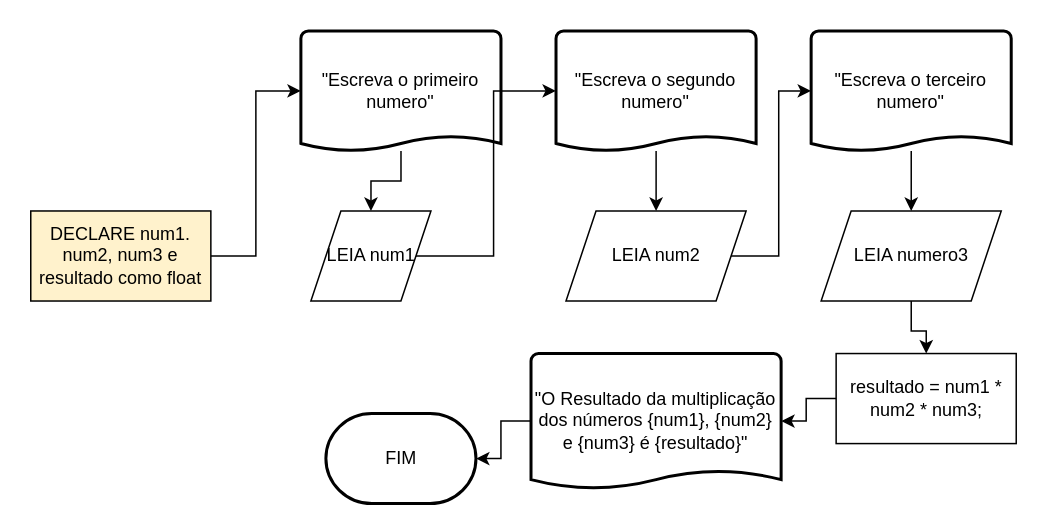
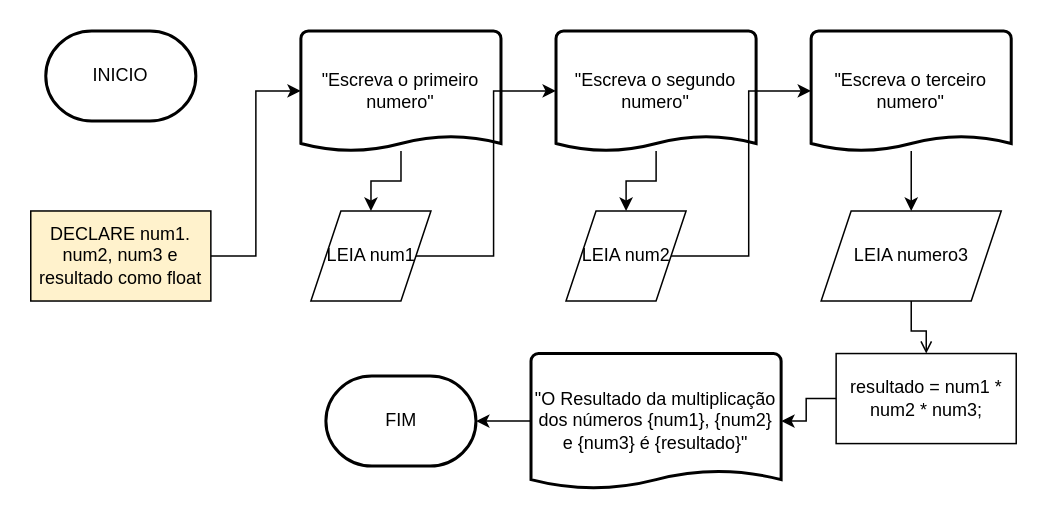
  <mxCell id="0" />
  <mxCell id="1" parent="0" />
+ <mxCell id="2" value="INICIO" style="strokeWidth=2;html=1;shape=mxgraph.flowchart.terminator;whiteSpace=wrap;" vertex="1" parent="1"><mxGeometry x="30" y="20" width="100" height="60" as="geometry" /></mxCell>
  <mxCell id="3" value="" style="edgeStyle=orthogonalEdgeStyle;rounded=0;orthogonalLoop=1;jettySize=auto;html=1;" edge="1" parent="1" source="4" target="8"><mxGeometry relative="1" as="geometry" /></mxCell>
  <mxCell id="4" value="&quot;Escreva o primeiro numero&quot;" style="strokeWidth=2;html=1;shape=mxgraph.flowchart.document2;whiteSpace=wrap;size=0.125;" vertex="1" parent="1"><mxGeometry x="200" y="20" width="133.33" height="80" as="geometry" /></mxCell>
  <mxCell id="5" style="edgeStyle=orthogonalEdgeStyle;rounded=0;orthogonalLoop=1;jettySize=auto;html=1;exitX=1;exitY=0.5;exitDx=0;exitDy=0;entryX=0;entryY=0.5;entryDx=0;entryDy=0;entryPerimeter=0;" edge="1" parent="1" source="6" target="4"><mxGeometry relative="1" as="geometry" /></mxCell>
  <mxCell id="6" value="DECLARE num1. num2, num3 e resultado como float" style="rounded=0;whiteSpace=wrap;html=1;fillColor=#fff2cc;" vertex="1" parent="1"><mxGeometry x="20" y="140" width="120" height="60" as="geometry" /></mxCell>
  <mxCell id="7" style="edgeStyle=orthogonalEdgeStyle;rounded=0;orthogonalLoop=1;jettySize=auto;html=1;entryX=0;entryY=0.5;entryDx=0;entryDy=0;entryPerimeter=0;" edge="1" parent="1" source="8" target="10"><mxGeometry relative="1" as="geometry" /></mxCell>
  <mxCell id="8" value="LEIA num1" style="shape=parallelogram;perimeter=parallelogramPerimeter;whiteSpace=wrap;html=1;fixedSize=1;" vertex="1" parent="1"><mxGeometry x="206.66" y="140" width="80" height="60" as="geometry" /></mxCell>
  <mxCell id="9" value="" style="edgeStyle=orthogonalEdgeStyle;rounded=0;orthogonalLoop=1;jettySize=auto;html=1;" edge="1" parent="1" source="10" target="12"><mxGeometry relative="1" as="geometry" /></mxCell>
  <mxCell id="10" value="&quot;Escreva o segundo numero&quot;" style="strokeWidth=2;html=1;shape=mxgraph.flowchart.document2;whiteSpace=wrap;size=0.125;" vertex="1" parent="1"><mxGeometry x="370" y="20" width="133.33" height="80" as="geometry" /></mxCell>
  <mxCell id="11" style="edgeStyle=orthogonalEdgeStyle;rounded=0;orthogonalLoop=1;jettySize=auto;html=1;entryX=0;entryY=0.5;entryDx=0;entryDy=0;entryPerimeter=0;" edge="1" parent="1" source="12" target="14"><mxGeometry relative="1" as="geometry" /></mxCell>
- <mxCell id="12" value="LEIA num2" style="shape=parallelogram;perimeter=parallelogramPerimeter;whiteSpace=wrap;html=1;fixedSize=1;" vertex="1" parent="1"><mxGeometry x="376.66" y="140" width="120" height="60" as="geometry" /></mxCell>
+ <mxCell id="12" value="LEIA num2" style="shape=parallelogram;perimeter=parallelogramPerimeter;whiteSpace=wrap;html=1;fixedSize=1;" vertex="1" parent="1"><mxGeometry x="376.66" y="140" width="80" height="60" as="geometry" /></mxCell>
  <mxCell id="13" value="" style="edgeStyle=orthogonalEdgeStyle;rounded=0;orthogonalLoop=1;jettySize=auto;html=1;" edge="1" parent="1" source="14" target="16"><mxGeometry relative="1" as="geometry" /></mxCell>
  <mxCell id="14" value="&quot;Escreva o terceiro numero&quot;" style="strokeWidth=2;html=1;shape=mxgraph.flowchart.document2;whiteSpace=wrap;size=0.125;" vertex="1" parent="1"><mxGeometry x="540" y="20" width="133.33" height="80" as="geometry" /></mxCell>
- <mxCell id="15" value="" style="edgeStyle=orthogonalEdgeStyle;rounded=0;orthogonalLoop=1;jettySize=auto;html=1;" edge="1" parent="1" source="16" target="18"><mxGeometry relative="1" as="geometry" /></mxCell>
+ <mxCell id="15" value="" style="edgeStyle=orthogonalEdgeStyle;rounded=0;orthogonalLoop=1;jettySize=auto;html=1;endArrow=open;" edge="1" parent="1" source="16" target="18"><mxGeometry relative="1" as="geometry" /></mxCell>
  <mxCell id="16" value="LEIA numero3" style="shape=parallelogram;perimeter=parallelogramPerimeter;whiteSpace=wrap;html=1;fixedSize=1;" vertex="1" parent="1"><mxGeometry x="546.66" y="140" width="120" height="60" as="geometry" /></mxCell>
  <mxCell id="17" value="" style="edgeStyle=orthogonalEdgeStyle;rounded=0;orthogonalLoop=1;jettySize=auto;html=1;" edge="1" parent="1" source="18" target="20"><mxGeometry relative="1" as="geometry" /></mxCell>
  <mxCell id="18" value="resultado = num1 * num2 * num3;" style="rounded=0;whiteSpace=wrap;html=1;" vertex="1" parent="1"><mxGeometry x="556.66" y="235" width="120" height="60" as="geometry" /></mxCell>
  <mxCell id="19" value="" style="edgeStyle=orthogonalEdgeStyle;rounded=0;orthogonalLoop=1;jettySize=auto;html=1;" edge="1" parent="1" source="20" target="21"><mxGeometry relative="1" as="geometry" /></mxCell>
  <mxCell id="20" value="&quot;O Resultado da multiplicação dos números {num1}, {num2} e {num3} é {resultado}&quot;" style="strokeWidth=2;html=1;shape=mxgraph.flowchart.document2;whiteSpace=wrap;size=0.133;" vertex="1" parent="1"><mxGeometry x="353.34" y="235" width="166.66" height="90" as="geometry" /></mxCell>
- <mxCell id="21" value="&lt;div&gt;FIM&lt;/div&gt;" style="strokeWidth=2;html=1;shape=mxgraph.flowchart.terminator;whiteSpace=wrap;" vertex="1" parent="1"><mxGeometry x="216.66" y="275" width="100" height="60" as="geometry" /></mxCell>
+ <mxCell id="21" value="&lt;div&gt;FIM&lt;/div&gt;" style="strokeWidth=2;html=1;shape=mxgraph.flowchart.terminator;whiteSpace=wrap;" vertex="1" parent="1"><mxGeometry x="216.66" y="250" width="100" height="60" as="geometry" /></mxCell>
